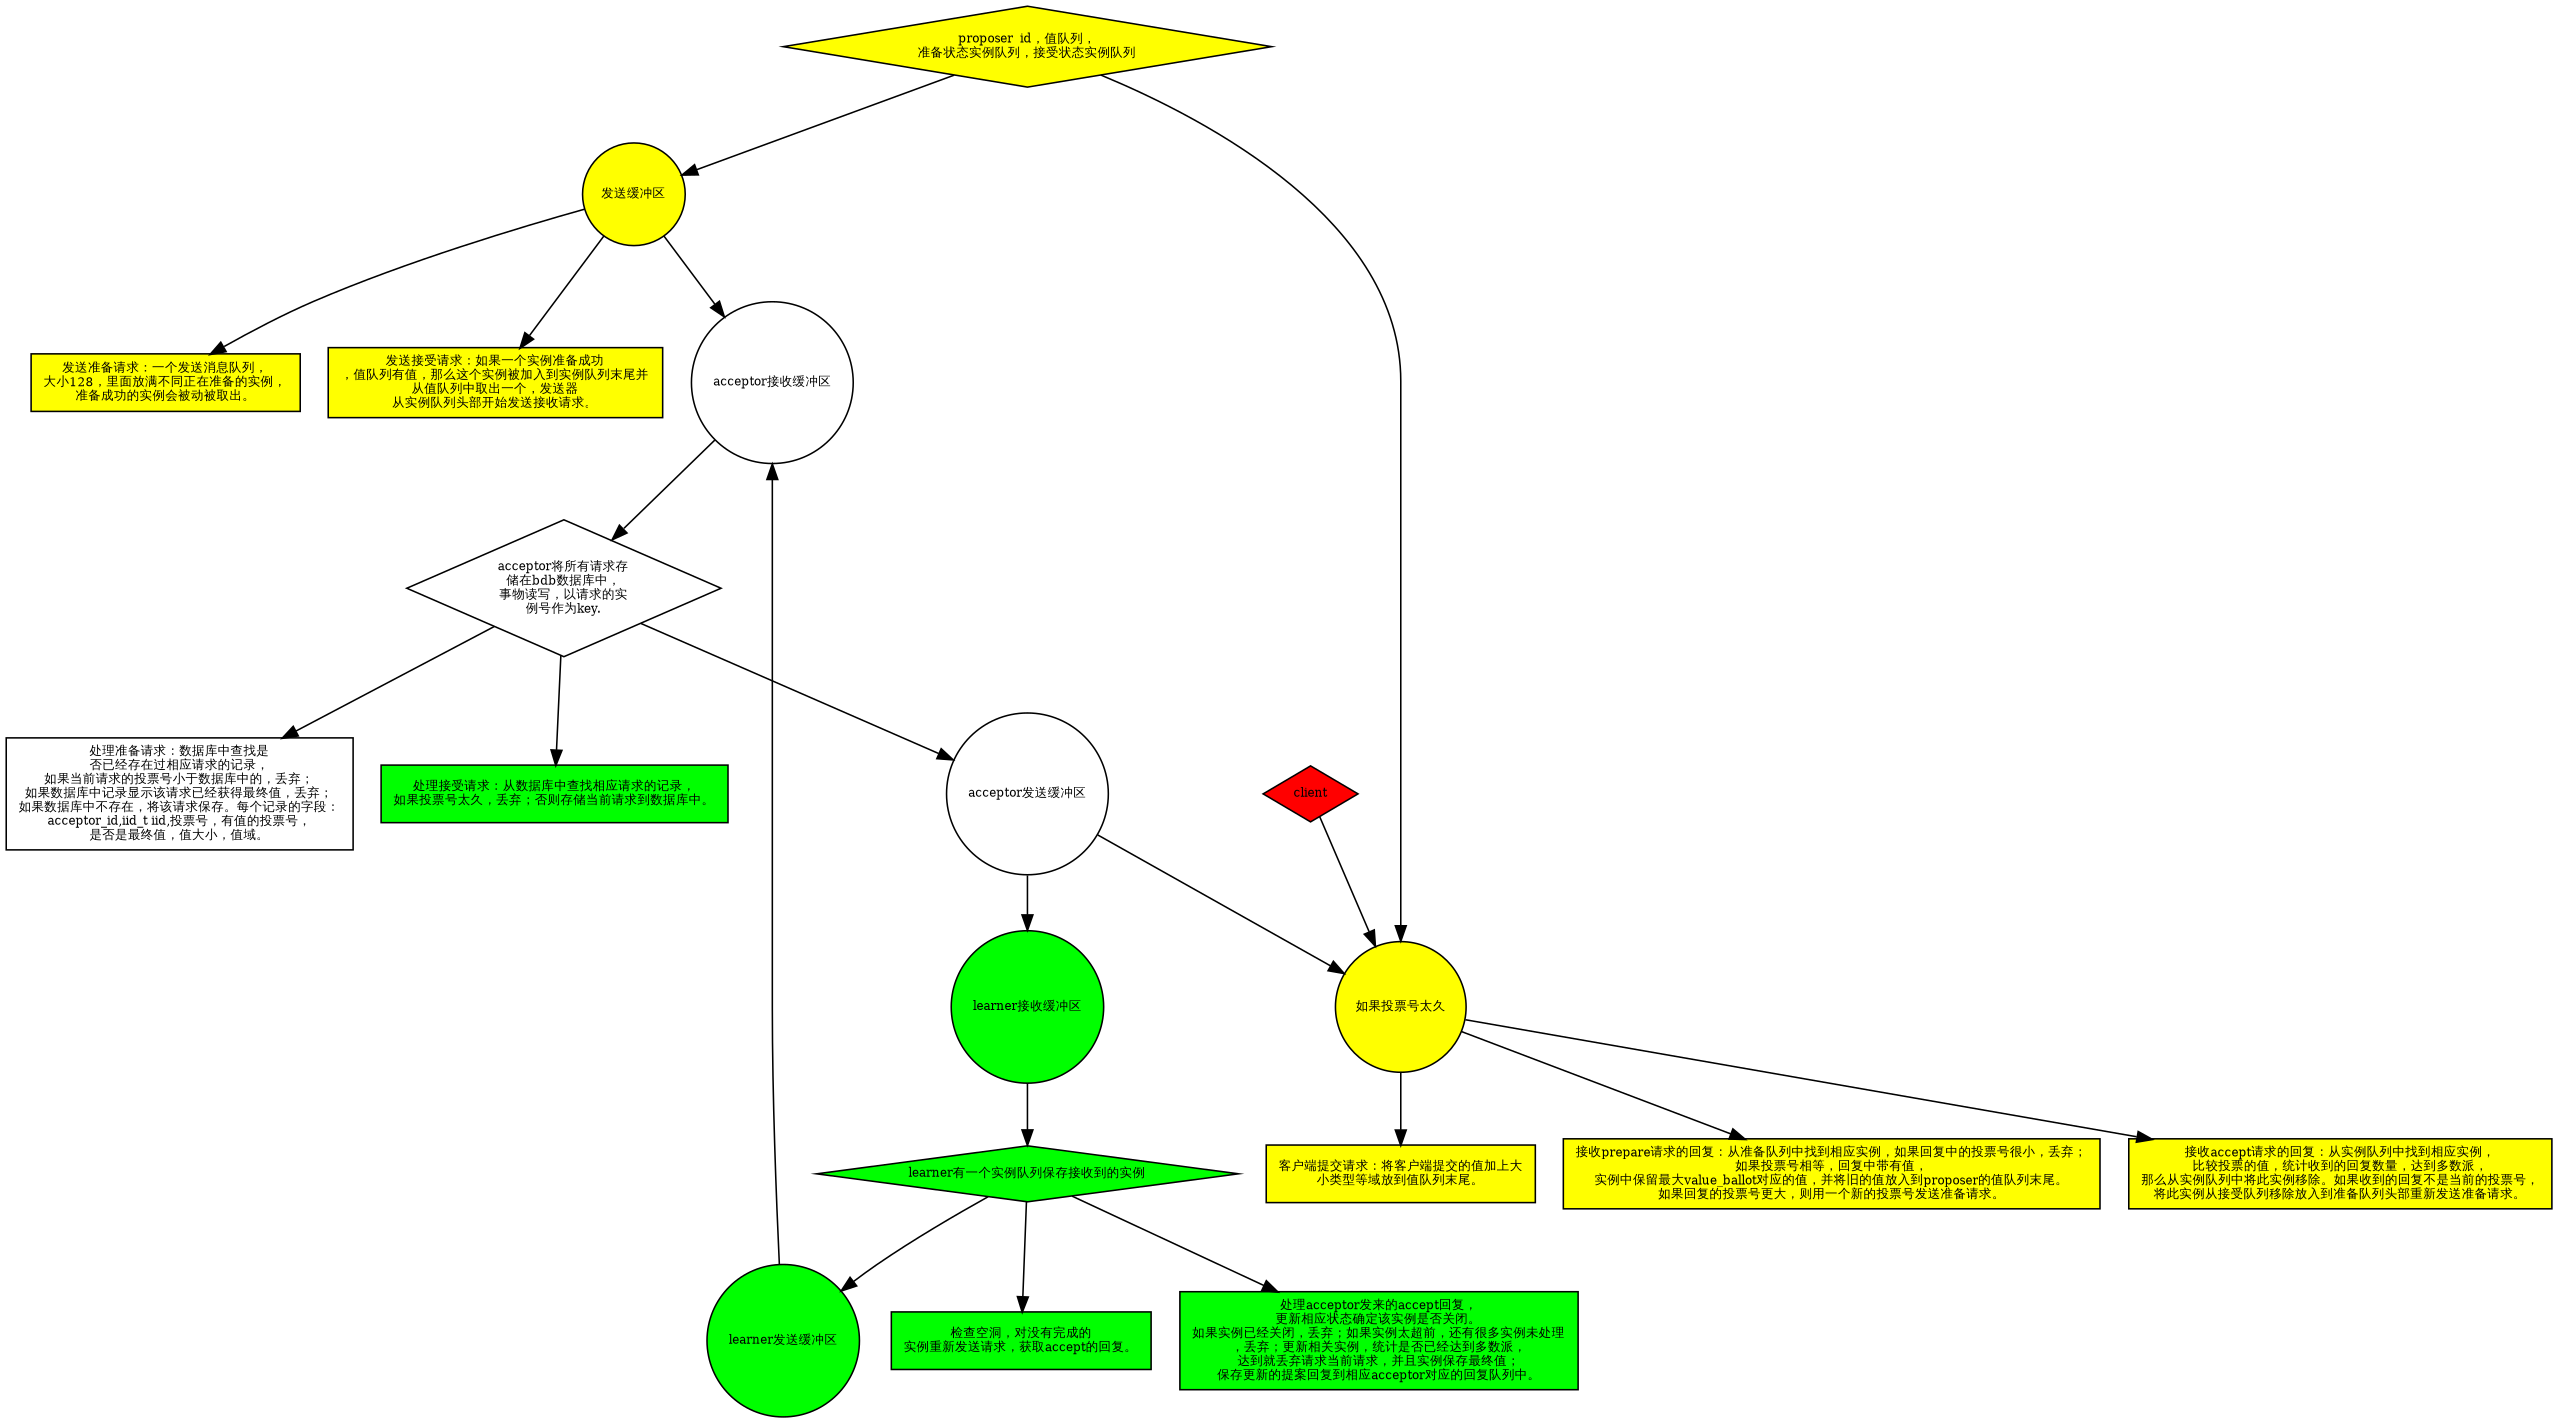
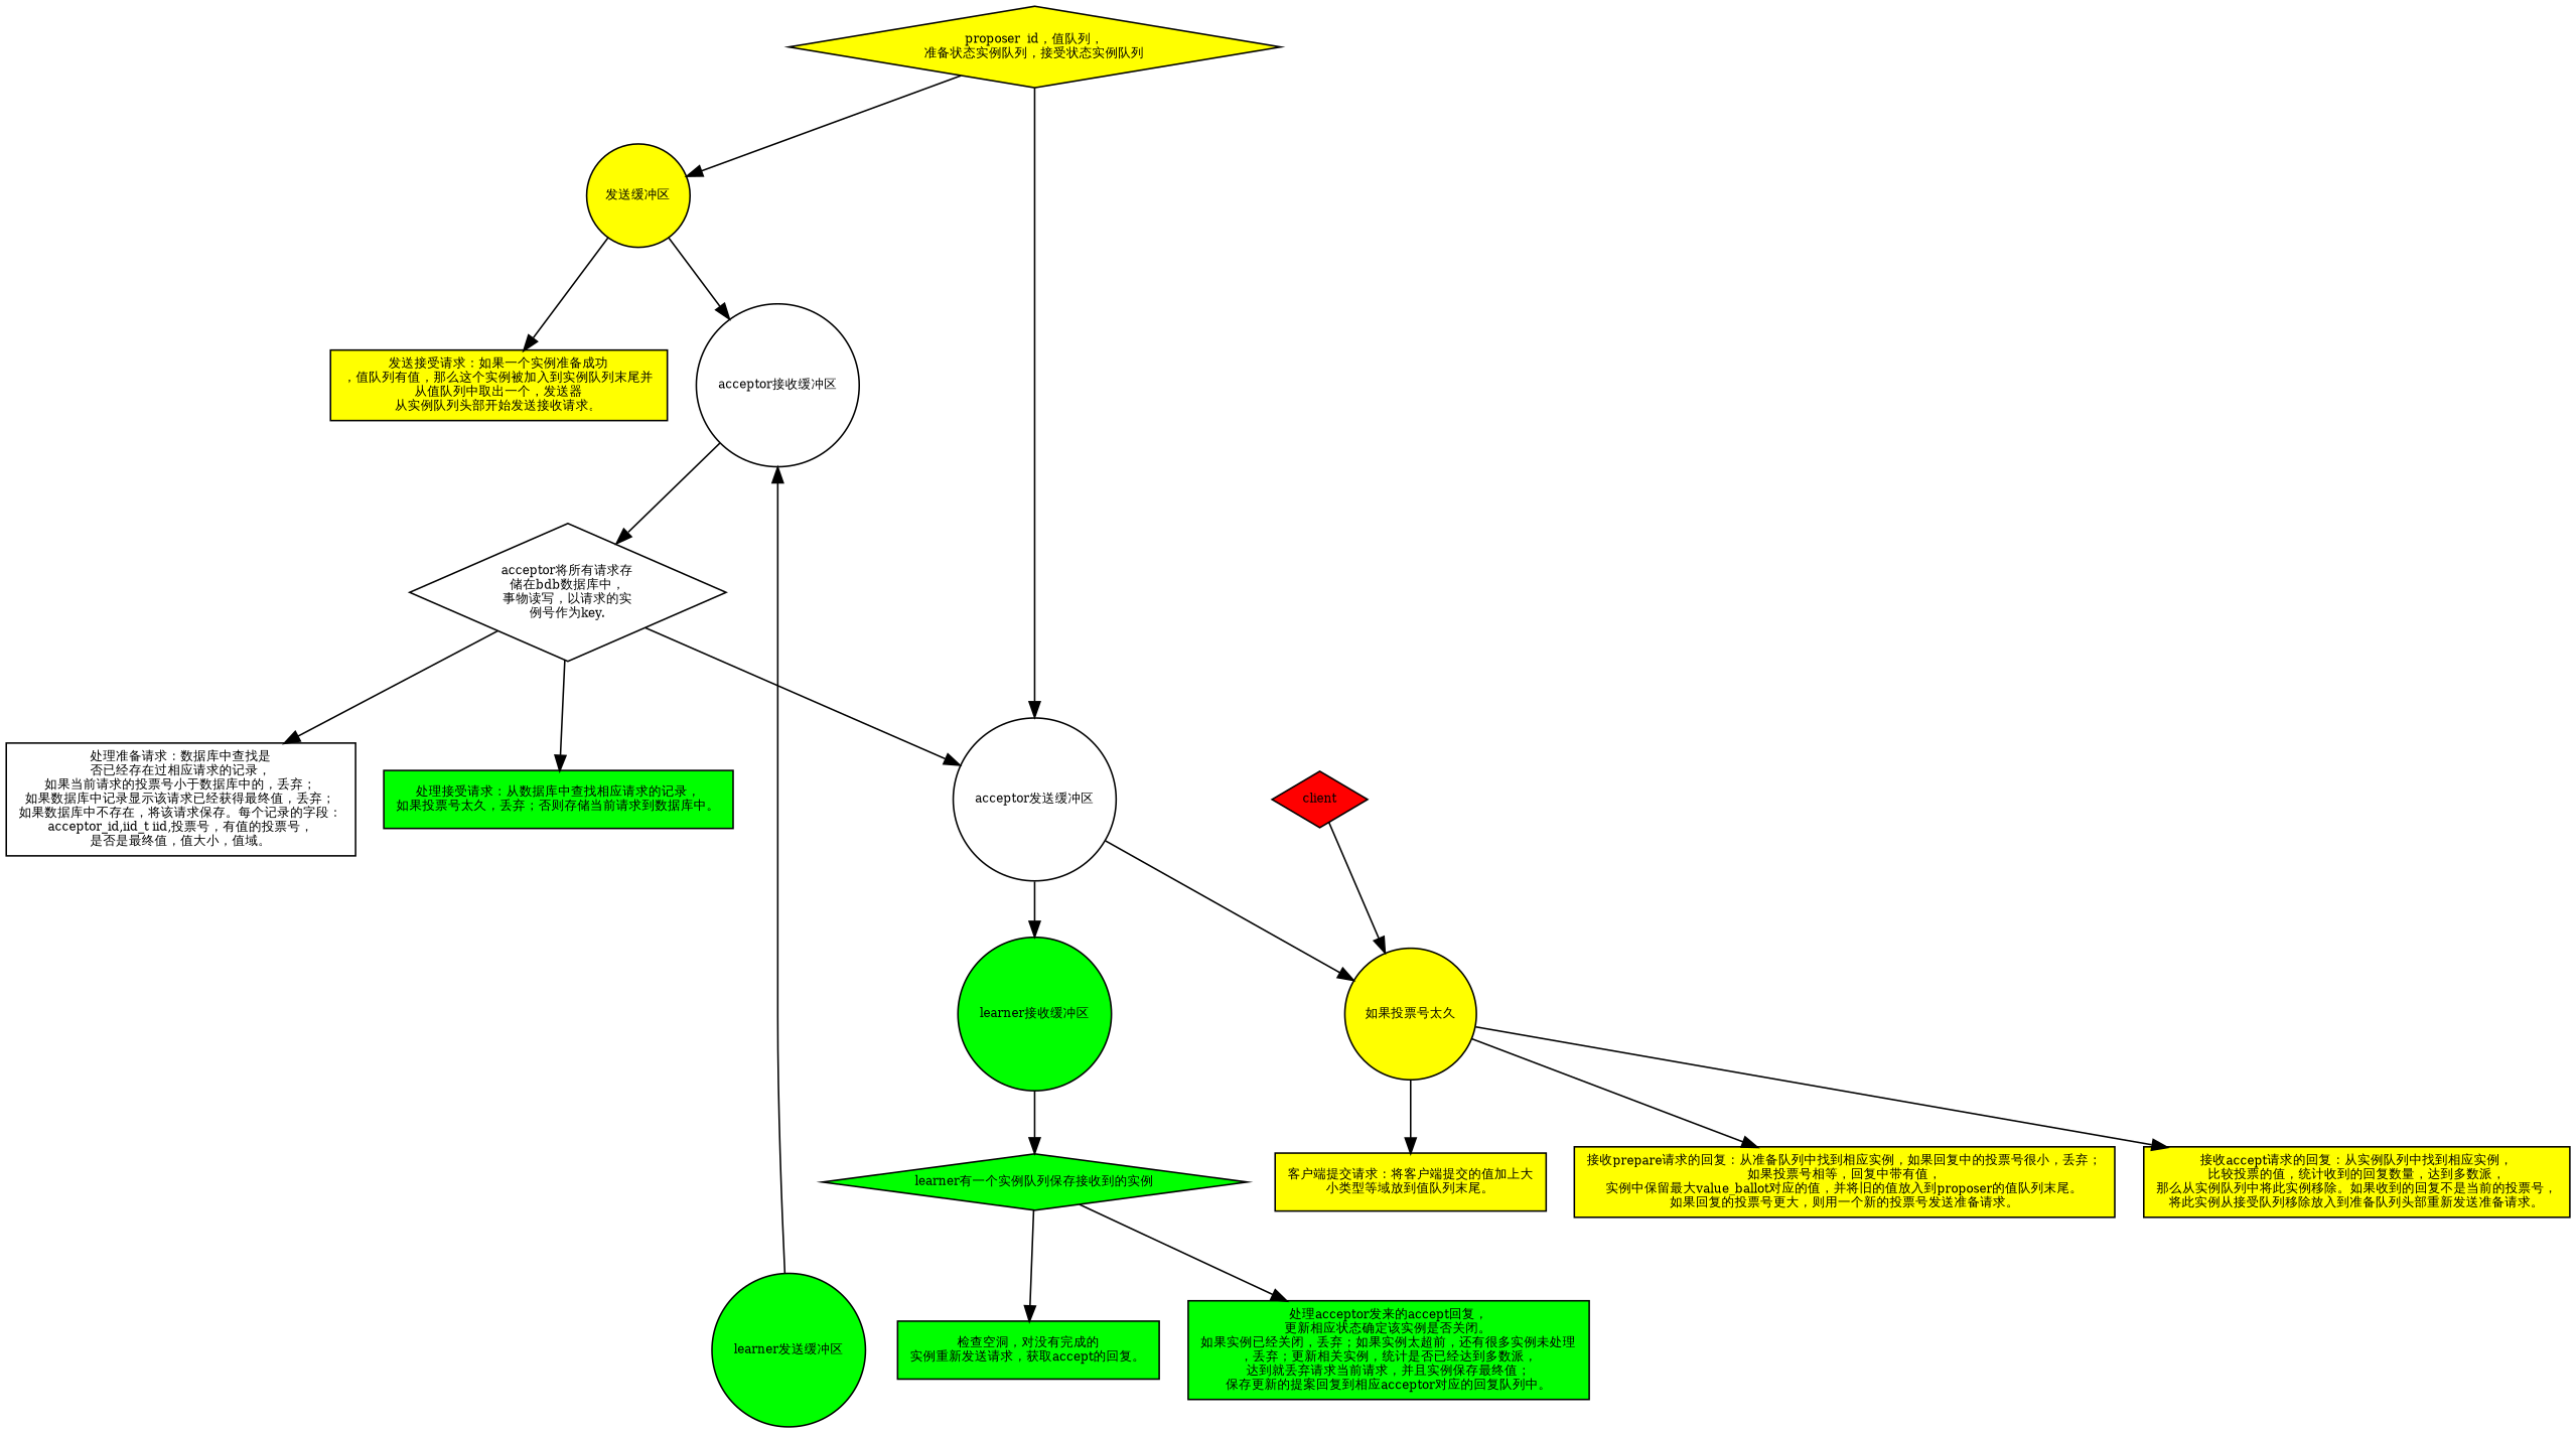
  digraph {
    node [fillcolor=yellow fontsize=8 shape=record style=filled]
    n1 [label="proposer  id，值队列，\n准备状态实例队列，接受状态实例队列" shape=diamond]
    n2 [label="发送缓冲区" shape=circle]
    n3 [label="如果投票号太久" shape=circle]
-   n4 [label=" 发送准备请求：一个发送消息队列，\n大小128，里面放满不同正在准备的实例，\n准备成功的实例会被动被取出。"]
    n5 [label=" 发送接受请求：如果一个实例准备成功\n，值队列有值，那么这个实例被加入到实例队列末尾并\n从值队列中取出一个，发送器\n从实例队列头部开始发送接收请求。"]
    n6 [fillcolor=white label="acceptor接收缓冲区" shape=circle]
    n7 [label="客户端提交请求：将客户端提交的值加上大\n小类型等域放到值队列末尾。"]
    n8 [label="接收prepare请求的回复：从准备队列中找到相应实例，如果回复中的投票号很小，丢弃；\n如果投票号相等，回复中带有值，\n实例中保留最大value_ballot对应的值，并将旧的值放入到proposer的值队列末尾。\n如果回复的投票号更大，则用一个新的投票号发送准备请求。"]
    n9 [label="接收accept请求的回复：从实例队列中找到相应实例，\n比较投票的值，统计收到的回复数量，达到多数派，\n那么从实例队列中将此实例移除。如果收到的回复不是当前的投票号，\n将此实例从接受队列移除放入到准备队列头部重新发送准备请求。"]
    n10 [fillcolor=white label="acceptor将所有请求存\n储在bdb数据库中，\n事物读写，以请求的实\n例号作为key." shape=diamond]
    n11 [fillcolor=white label="处理准备请求：数据库中查找是\n否已经存在过相应请求的记录，\n如果当前请求的投票号小于数据库中的，丢弃；\n如果数据库中记录显示该请求已经获得最终值，丢弃；\n如果数据库中不存在，将该请求保存。每个记录的字段：\nacceptor_id,iid_t iid,投票号，有值的投票号，\n是否是最终值，值大小，值域。"]
    n12 [fillcolor=green label="处理接受请求：从数据库中查找相应请求的记录，\n如果投票号太久，丢弃；否则存储当前请求到数据库中。"]
    n13 [fillcolor=white label="acceptor发送缓冲区" shape=circle]
    n14 [fillcolor=green label="learner接收缓冲区" shape=circle]
    n15 [fillcolor=green label="learner有一个实例队列保存接收到的实例" shape=diamond]
    n16 [fillcolor=green label="处理acceptor发来的accept回复，\n更新相应状态确定该实例是否关闭。\n如果实例已经关闭，丢弃；如果实例太超前，还有很多实例未处理\n，丢弃；更新相关实例，统计是否已经达到多数派，\n达到就丢弃请求当前请求，并且实例保存最终值；\n保存更新的提案回复到相应acceptor对应的回复队列中。"]
    n17 [fillcolor=green label="检查空洞，对没有完成的\n实例重新发送请求，获取accept的回复。"]
    n18 [fillcolor=green label="learner发送缓冲区" shape=circle]
    n19 [fillcolor=red label=client shape=diamond]
    n1 -> n2
-   n1 -> n3
-   n2 -> n4
+   n1 -> n13
    n2 -> n5
    n2 -> n6
    n3 -> n7
    n3 -> n8
    n3 -> n9
    n6 -> n10
    n10 -> n11
    n10 -> n12
    n10 -> n13
    n13 -> n3
    n13 -> n14
    n14 -> n15
    n15 -> n16
    n15 -> n17
-   n15 -> n18
    n18 -> n6
    n19 -> n3
  }
